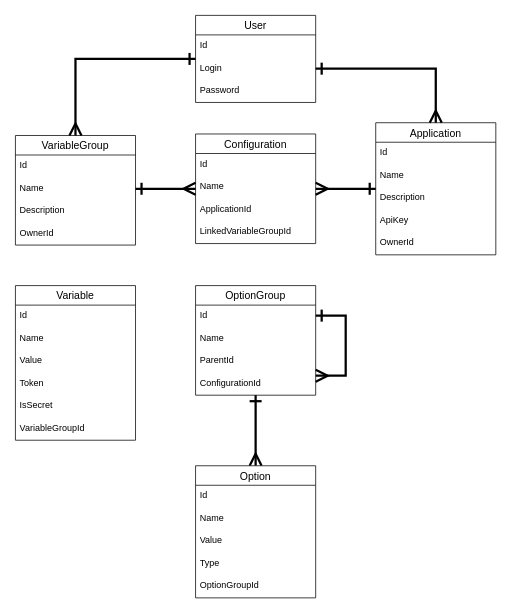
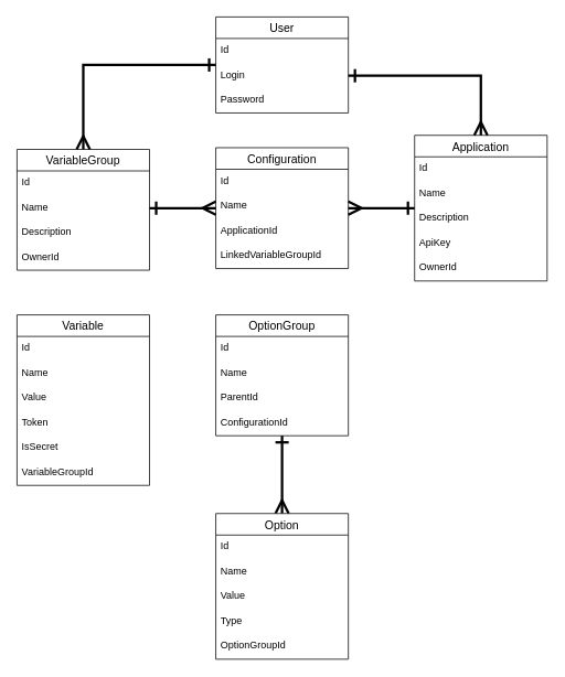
  <mxCell id="0" />
  <mxCell id="1" parent="0" />
  <mxCell id="2" style="edgeStyle=orthogonalEdgeStyle;rounded=0;orthogonalLoop=1;jettySize=auto;html=1;endArrow=ERmany;endFill=0;strokeWidth=3;endSize=12;startArrow=ERone;startFill=0;startSize=12;" edge="1" parent="1" source="3" target="9"><mxGeometry relative="1" as="geometry" /></mxCell>
  <mxCell id="3" value="Application" style="swimlane;fontStyle=0;childLayout=stackLayout;horizontal=1;startSize=26;horizontalStack=0;resizeParent=1;resizeParentMax=0;resizeLast=0;collapsible=1;marginBottom=0;align=center;fontSize=14;" vertex="1" parent="1"><mxGeometry x="500" y="163" width="160" height="176" as="geometry" /></mxCell>
  <mxCell id="4" value="Id" style="text;strokeColor=none;fillColor=none;spacingLeft=4;spacingRight=4;overflow=hidden;rotatable=0;points=[[0,0.5],[1,0.5]];portConstraint=eastwest;fontSize=12;" vertex="1" parent="3"><mxGeometry y="26" width="160" height="30" as="geometry" /></mxCell>
  <mxCell id="5" value="Name" style="text;strokeColor=none;fillColor=none;spacingLeft=4;spacingRight=4;overflow=hidden;rotatable=0;points=[[0,0.5],[1,0.5]];portConstraint=eastwest;fontSize=12;" vertex="1" parent="3"><mxGeometry y="56" width="160" height="30" as="geometry" /></mxCell>
  <mxCell id="6" value="Description" style="text;strokeColor=none;fillColor=none;spacingLeft=4;spacingRight=4;overflow=hidden;rotatable=0;points=[[0,0.5],[1,0.5]];portConstraint=eastwest;fontSize=12;" vertex="1" parent="3"><mxGeometry y="86" width="160" height="30" as="geometry" /></mxCell>
  <mxCell id="7" value="ApiKey" style="text;strokeColor=none;fillColor=none;spacingLeft=4;spacingRight=4;overflow=hidden;rotatable=0;points=[[0,0.5],[1,0.5]];portConstraint=eastwest;fontSize=12;" vertex="1" parent="3"><mxGeometry y="116" width="160" height="30" as="geometry" /></mxCell>
  <mxCell id="8" value="OwnerId" style="text;strokeColor=none;fillColor=none;spacingLeft=4;spacingRight=4;overflow=hidden;rotatable=0;points=[[0,0.5],[1,0.5]];portConstraint=eastwest;fontSize=12;" vertex="1" parent="3"><mxGeometry y="146" width="160" height="30" as="geometry" /></mxCell>
  <mxCell id="9" value="Configuration" style="swimlane;fontStyle=0;childLayout=stackLayout;horizontal=1;startSize=26;horizontalStack=0;resizeParent=1;resizeParentMax=0;resizeLast=0;collapsible=1;marginBottom=0;align=center;fontSize=14;" vertex="1" parent="1"><mxGeometry x="260" y="178" width="160" height="146" as="geometry" /></mxCell>
  <mxCell id="10" value="Id" style="text;strokeColor=none;fillColor=none;spacingLeft=4;spacingRight=4;overflow=hidden;rotatable=0;points=[[0,0.5],[1,0.5]];portConstraint=eastwest;fontSize=12;" vertex="1" parent="9"><mxGeometry y="26" width="160" height="30" as="geometry" /></mxCell>
  <mxCell id="11" value="Name" style="text;strokeColor=none;fillColor=none;spacingLeft=4;spacingRight=4;overflow=hidden;rotatable=0;points=[[0,0.5],[1,0.5]];portConstraint=eastwest;fontSize=12;" vertex="1" parent="9"><mxGeometry y="56" width="160" height="30" as="geometry" /></mxCell>
  <mxCell id="12" value="ApplicationId" style="text;strokeColor=none;fillColor=none;spacingLeft=4;spacingRight=4;overflow=hidden;rotatable=0;points=[[0,0.5],[1,0.5]];portConstraint=eastwest;fontSize=12;" vertex="1" parent="9"><mxGeometry y="86" width="160" height="30" as="geometry" /></mxCell>
  <mxCell id="13" value="LinkedVariableGroupId" style="text;strokeColor=none;fillColor=none;spacingLeft=4;spacingRight=4;overflow=hidden;rotatable=0;points=[[0,0.5],[1,0.5]];portConstraint=eastwest;fontSize=12;" vertex="1" parent="9"><mxGeometry y="116" width="160" height="30" as="geometry" /></mxCell>
  <mxCell id="14" style="edgeStyle=orthogonalEdgeStyle;rounded=0;orthogonalLoop=1;jettySize=auto;html=1;startArrow=ERone;startFill=0;endArrow=ERmany;endFill=0;startSize=12;endSize=12;strokeWidth=3;" edge="1" parent="1" source="15" target="21"><mxGeometry relative="1" as="geometry" /></mxCell>
  <mxCell id="15" value="OptionGroup" style="swimlane;fontStyle=0;childLayout=stackLayout;horizontal=1;startSize=26;horizontalStack=0;resizeParent=1;resizeParentMax=0;resizeLast=0;collapsible=1;marginBottom=0;align=center;fontSize=14;" vertex="1" parent="1"><mxGeometry x="260" y="380" width="160" height="146" as="geometry" /></mxCell>
  <mxCell id="16" value="Id" style="text;strokeColor=none;fillColor=none;spacingLeft=4;spacingRight=4;overflow=hidden;rotatable=0;points=[[0,0.5],[1,0.5]];portConstraint=eastwest;fontSize=12;" vertex="1" parent="15"><mxGeometry y="26" width="160" height="30" as="geometry" /></mxCell>
  <mxCell id="17" value="Name" style="text;strokeColor=none;fillColor=none;spacingLeft=4;spacingRight=4;overflow=hidden;rotatable=0;points=[[0,0.5],[1,0.5]];portConstraint=eastwest;fontSize=12;" vertex="1" parent="15"><mxGeometry y="56" width="160" height="30" as="geometry" /></mxCell>
  <mxCell id="18" value="ParentId" style="text;strokeColor=none;fillColor=none;spacingLeft=4;spacingRight=4;overflow=hidden;rotatable=0;points=[[0,0.5],[1,0.5]];portConstraint=eastwest;fontSize=12;" vertex="1" parent="15"><mxGeometry y="86" width="160" height="30" as="geometry" /></mxCell>
  <mxCell id="19" value="ConfigurationId" style="text;strokeColor=none;fillColor=none;spacingLeft=4;spacingRight=4;overflow=hidden;rotatable=0;points=[[0,0.5],[1,0.5]];portConstraint=eastwest;fontSize=12;" vertex="1" parent="15"><mxGeometry y="116" width="160" height="30" as="geometry" /></mxCell>
- <mxCell id="20" style="edgeStyle=orthogonalEdgeStyle;rounded=0;orthogonalLoop=1;jettySize=auto;html=1;startArrow=ERone;startFill=0;endArrow=ERmany;endFill=0;startSize=12;endSize=12;strokeWidth=3;" edge="1" parent="15" source="15" target="19"><mxGeometry relative="1" as="geometry"><Array as="points"><mxPoint x="200" y="40" /><mxPoint x="200" y="120" /></Array></mxGeometry></mxCell>
  <mxCell id="21" value="Option" style="swimlane;fontStyle=0;childLayout=stackLayout;horizontal=1;startSize=26;horizontalStack=0;resizeParent=1;resizeParentMax=0;resizeLast=0;collapsible=1;marginBottom=0;align=center;fontSize=14;" vertex="1" parent="1"><mxGeometry x="260" y="620" width="160" height="176" as="geometry" /></mxCell>
  <mxCell id="22" value="Id" style="text;strokeColor=none;fillColor=none;spacingLeft=4;spacingRight=4;overflow=hidden;rotatable=0;points=[[0,0.5],[1,0.5]];portConstraint=eastwest;fontSize=12;" vertex="1" parent="21"><mxGeometry y="26" width="160" height="30" as="geometry" /></mxCell>
  <mxCell id="23" value="Name" style="text;strokeColor=none;fillColor=none;spacingLeft=4;spacingRight=4;overflow=hidden;rotatable=0;points=[[0,0.5],[1,0.5]];portConstraint=eastwest;fontSize=12;" vertex="1" parent="21"><mxGeometry y="56" width="160" height="30" as="geometry" /></mxCell>
  <mxCell id="24" value="Value" style="text;strokeColor=none;fillColor=none;spacingLeft=4;spacingRight=4;overflow=hidden;rotatable=0;points=[[0,0.5],[1,0.5]];portConstraint=eastwest;fontSize=12;" vertex="1" parent="21"><mxGeometry y="86" width="160" height="30" as="geometry" /></mxCell>
  <mxCell id="25" value="Type" style="text;strokeColor=none;fillColor=none;spacingLeft=4;spacingRight=4;overflow=hidden;rotatable=0;points=[[0,0.5],[1,0.5]];portConstraint=eastwest;fontSize=12;" vertex="1" parent="21"><mxGeometry y="116" width="160" height="30" as="geometry" /></mxCell>
  <mxCell id="26" value="OptionGroupId" style="text;strokeColor=none;fillColor=none;spacingLeft=4;spacingRight=4;overflow=hidden;rotatable=0;points=[[0,0.5],[1,0.5]];portConstraint=eastwest;fontSize=12;" vertex="1" parent="21"><mxGeometry y="146" width="160" height="30" as="geometry" /></mxCell>
  <mxCell id="27" value="VariableGroup" style="swimlane;fontStyle=0;childLayout=stackLayout;horizontal=1;startSize=26;horizontalStack=0;resizeParent=1;resizeParentMax=0;resizeLast=0;collapsible=1;marginBottom=0;align=center;fontSize=14;" vertex="1" parent="1"><mxGeometry x="20" y="180" width="160" height="146" as="geometry" /></mxCell>
  <mxCell id="28" value="Id" style="text;strokeColor=none;fillColor=none;spacingLeft=4;spacingRight=4;overflow=hidden;rotatable=0;points=[[0,0.5],[1,0.5]];portConstraint=eastwest;fontSize=12;" vertex="1" parent="27"><mxGeometry y="26" width="160" height="30" as="geometry" /></mxCell>
  <mxCell id="29" value="Name" style="text;strokeColor=none;fillColor=none;spacingLeft=4;spacingRight=4;overflow=hidden;rotatable=0;points=[[0,0.5],[1,0.5]];portConstraint=eastwest;fontSize=12;" vertex="1" parent="27"><mxGeometry y="56" width="160" height="30" as="geometry" /></mxCell>
  <mxCell id="30" value="Description" style="text;strokeColor=none;fillColor=none;spacingLeft=4;spacingRight=4;overflow=hidden;rotatable=0;points=[[0,0.5],[1,0.5]];portConstraint=eastwest;fontSize=12;" vertex="1" parent="27"><mxGeometry y="86" width="160" height="30" as="geometry" /></mxCell>
  <mxCell id="31" value="OwnerId" style="text;strokeColor=none;fillColor=none;spacingLeft=4;spacingRight=4;overflow=hidden;rotatable=0;points=[[0,0.5],[1,0.5]];portConstraint=eastwest;fontSize=12;" vertex="1" parent="27"><mxGeometry y="116" width="160" height="30" as="geometry" /></mxCell>
  <mxCell id="32" value="Variable" style="swimlane;fontStyle=0;childLayout=stackLayout;horizontal=1;startSize=26;horizontalStack=0;resizeParent=1;resizeParentMax=0;resizeLast=0;collapsible=1;marginBottom=0;align=center;fontSize=14;" vertex="1" parent="1"><mxGeometry x="20" y="380" width="160" height="206" as="geometry" /></mxCell>
  <mxCell id="33" value="Id" style="text;strokeColor=none;fillColor=none;spacingLeft=4;spacingRight=4;overflow=hidden;rotatable=0;points=[[0,0.5],[1,0.5]];portConstraint=eastwest;fontSize=12;" vertex="1" parent="32"><mxGeometry y="26" width="160" height="30" as="geometry" /></mxCell>
  <mxCell id="34" value="Name" style="text;strokeColor=none;fillColor=none;spacingLeft=4;spacingRight=4;overflow=hidden;rotatable=0;points=[[0,0.5],[1,0.5]];portConstraint=eastwest;fontSize=12;" vertex="1" parent="32"><mxGeometry y="56" width="160" height="30" as="geometry" /></mxCell>
  <mxCell id="35" value="Value" style="text;strokeColor=none;fillColor=none;spacingLeft=4;spacingRight=4;overflow=hidden;rotatable=0;points=[[0,0.5],[1,0.5]];portConstraint=eastwest;fontSize=12;" vertex="1" parent="32"><mxGeometry y="86" width="160" height="30" as="geometry" /></mxCell>
  <mxCell id="36" value="Token" style="text;strokeColor=none;fillColor=none;spacingLeft=4;spacingRight=4;overflow=hidden;rotatable=0;points=[[0,0.5],[1,0.5]];portConstraint=eastwest;fontSize=12;" vertex="1" parent="32"><mxGeometry y="116" width="160" height="30" as="geometry" /></mxCell>
  <mxCell id="37" value="IsSecret" style="text;strokeColor=none;fillColor=none;spacingLeft=4;spacingRight=4;overflow=hidden;rotatable=0;points=[[0,0.5],[1,0.5]];portConstraint=eastwest;fontSize=12;" vertex="1" parent="32"><mxGeometry y="146" width="160" height="30" as="geometry" /></mxCell>
  <mxCell id="38" value="VariableGroupId" style="text;strokeColor=none;fillColor=none;spacingLeft=4;spacingRight=4;overflow=hidden;rotatable=0;points=[[0,0.5],[1,0.5]];portConstraint=eastwest;fontSize=12;" vertex="1" parent="32"><mxGeometry y="176" width="160" height="30" as="geometry" /></mxCell>
  <mxCell id="39" style="edgeStyle=orthogonalEdgeStyle;rounded=0;orthogonalLoop=1;jettySize=auto;html=1;startArrow=ERone;startFill=0;endArrow=ERmany;endFill=0;startSize=12;endSize=12;strokeWidth=3;" edge="1" parent="1" source="40" target="27"><mxGeometry relative="1" as="geometry" /></mxCell>
  <mxCell id="40" value="User" style="swimlane;fontStyle=0;childLayout=stackLayout;horizontal=1;startSize=26;horizontalStack=0;resizeParent=1;resizeParentMax=0;resizeLast=0;collapsible=1;marginBottom=0;align=center;fontSize=14;" vertex="1" parent="1"><mxGeometry x="260" width="160" height="116" as="geometry" y="20" /></mxCell>
  <mxCell id="41" value="Id" style="text;strokeColor=none;fillColor=none;spacingLeft=4;spacingRight=4;overflow=hidden;rotatable=0;points=[[0,0.5],[1,0.5]];portConstraint=eastwest;fontSize=12;" vertex="1" parent="40"><mxGeometry y="26" width="160" height="30" as="geometry" /></mxCell>
  <mxCell id="42" value="Login" style="text;strokeColor=none;fillColor=none;spacingLeft=4;spacingRight=4;overflow=hidden;rotatable=0;points=[[0,0.5],[1,0.5]];portConstraint=eastwest;fontSize=12;" vertex="1" parent="40"><mxGeometry y="56" width="160" height="30" as="geometry" /></mxCell>
  <mxCell id="43" value="Password" style="text;strokeColor=none;fillColor=none;spacingLeft=4;spacingRight=4;overflow=hidden;rotatable=0;points=[[0,0.5],[1,0.5]];portConstraint=eastwest;fontSize=12;" vertex="1" parent="40"><mxGeometry y="86" width="160" height="30" as="geometry" /></mxCell>
  <mxCell id="44" style="edgeStyle=orthogonalEdgeStyle;rounded=0;orthogonalLoop=1;jettySize=auto;html=1;startArrow=ERone;startFill=0;endArrow=ERmany;endFill=0;startSize=12;endSize=12;strokeWidth=3;" edge="1" parent="1" source="42" target="3"><mxGeometry relative="1" as="geometry" /></mxCell>
  <mxCell id="45" style="edgeStyle=orthogonalEdgeStyle;rounded=0;orthogonalLoop=1;jettySize=auto;html=1;startArrow=ERone;startFill=0;endArrow=ERmany;endFill=0;startSize=12;endSize=12;strokeWidth=3;" edge="1" parent="1" source="29" target="9"><mxGeometry relative="1" as="geometry" /></mxCell>
